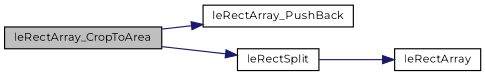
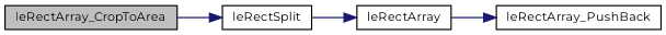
  digraph {
    fontname=Montserrat
    rankdir=LR
    node [color=black fillcolor=white fontname=Montserrat fontsize=10 shape=record style=filled]
    edge [color=midnightblue fontname=Montserrat fontsize=10 labelfontname=Helvetica labelfontsize=10 style=solid]
    n1 [fillcolor=grey75 fontcolor=black height=0.2 label=leRectArray_CropToArea width=0.4]
    n2 [height=0.2 label=leRectArray_PushBack width=0.4]
    n3 [height=0.2 label=leRectSplit width=0.4]
    n4 [height=0.2 label=leRectArray width=0.4]
-   n1 -> n2
+   n4 -> n2
    n1 -> n3
    n3 -> n4
  }
